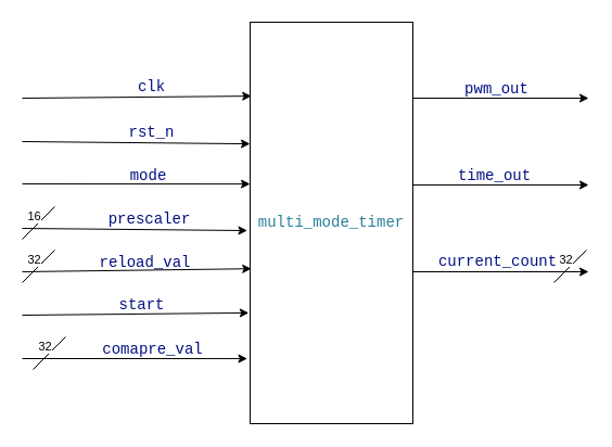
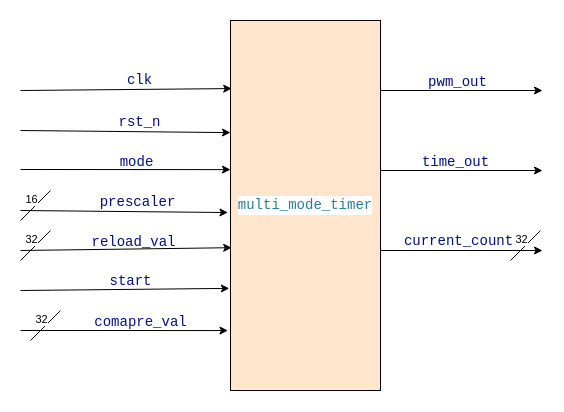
  <mxCell id="0" />
  <mxCell id="1" parent="0" />
- <mxCell id="2" value="&lt;div style=&quot;color: rgb(59, 59, 59); background-color: rgb(255, 255, 255); font-family: Consolas, &amp;quot;Courier New&amp;quot;, monospace; font-size: 14px; line-height: 19px; white-space: pre;&quot;&gt;&lt;span style=&quot;color: #267f99;&quot;&gt;multi_mode_timer&lt;/span&gt;&lt;/div&gt;" style="rounded=0;whiteSpace=wrap;html=1;" vertex="1" parent="1"><mxGeometry x="230" y="20" width="150" height="370" as="geometry" /></mxCell>
+ <mxCell id="2" value="&lt;div style=&quot;color: rgb(59, 59, 59); background-color: rgb(255, 255, 255); font-family: Consolas, &amp;quot;Courier New&amp;quot;, monospace; font-size: 14px; line-height: 19px; white-space: pre;&quot;&gt;&lt;span style=&quot;color: #267f99;&quot;&gt;multi_mode_timer&lt;/span&gt;&lt;/div&gt;" style="rounded=0;whiteSpace=wrap;html=1;fillColor=#ffe6cc;" vertex="1" parent="1"><mxGeometry x="230" y="20" width="150" height="370" as="geometry" /></mxCell>
  <mxCell id="3" value="" style="endArrow=classic;html=1;rounded=0;entryX=0.008;entryY=0.184;entryDx=0;entryDy=0;entryPerimeter=0;" edge="1" parent="1" target="2"><mxGeometry width="50" height="50" relative="1" as="geometry"><mxPoint x="20" y="90" as="sourcePoint" /><mxPoint x="60" y="170" as="targetPoint" /></mxGeometry></mxCell>
  <mxCell id="4" value="&lt;span style=&quot;font-family: Consolas, &amp;quot;Courier New&amp;quot;, monospace; font-size: 14px; text-align: left; white-space-collapse: preserve; color: rgb(0, 16, 128);&quot;&gt;clk&lt;/span&gt;" style="edgeLabel;html=1;align=center;verticalAlign=middle;resizable=0;points=[];labelBackgroundColor=none;" vertex="1" connectable="0" parent="3"><mxGeometry x="0.128" y="1" relative="1" as="geometry"><mxPoint y="-8" as="offset" /></mxGeometry></mxCell>
  <mxCell id="5" value="" style="endArrow=classic;html=1;rounded=0;entryX=0;entryY=0.303;entryDx=0;entryDy=0;entryPerimeter=0;" edge="1" parent="1" target="2"><mxGeometry width="50" height="50" relative="1" as="geometry"><mxPoint x="20" y="130" as="sourcePoint" /><mxPoint x="60" y="170" as="targetPoint" /></mxGeometry></mxCell>
  <mxCell id="6" value="&lt;div style=&quot;text-align: left;&quot;&gt;&lt;span style=&quot;font-size: 14px; white-space-collapse: preserve;&quot;&gt;&lt;font color=&quot;#001080&quot; face=&quot;Consolas, Courier New, monospace&quot;&gt;rst_n&lt;/font&gt;&lt;/span&gt;&lt;/div&gt;" style="edgeLabel;html=1;align=center;verticalAlign=middle;resizable=0;points=[];labelBackgroundColor=none;" vertex="1" connectable="0" parent="5"><mxGeometry x="0.134" y="-2" relative="1" as="geometry"><mxPoint y="-13" as="offset" /></mxGeometry></mxCell>
  <mxCell id="7" value="" style="endArrow=classic;html=1;rounded=0;entryX=0;entryY=0.403;entryDx=0;entryDy=0;entryPerimeter=0;" edge="1" parent="1" target="2"><mxGeometry width="50" height="50" relative="1" as="geometry"><mxPoint x="20" y="169" as="sourcePoint" /><mxPoint x="60" y="170" as="targetPoint" /></mxGeometry></mxCell>
  <mxCell id="8" value="&lt;div style=&quot;text-align: left;&quot;&gt;&lt;span style=&quot;font-size: 14px; white-space-collapse: preserve;&quot;&gt;&lt;font color=&quot;#001080&quot; face=&quot;Consolas, Courier New, monospace&quot;&gt;mode&lt;/font&gt;&lt;/span&gt;&lt;/div&gt;" style="edgeLabel;html=1;align=center;verticalAlign=middle;resizable=0;points=[];labelBackgroundColor=none;" vertex="1" connectable="0" parent="7"><mxGeometry x="0.105" y="-2" relative="1" as="geometry"><mxPoint y="-11" as="offset" /></mxGeometry></mxCell>
  <mxCell id="9" value="" style="endArrow=classic;html=1;rounded=0;entryX=-0.017;entryY=0.519;entryDx=0;entryDy=0;entryPerimeter=0;" edge="1" parent="1" target="2"><mxGeometry width="50" height="50" relative="1" as="geometry"><mxPoint x="20" y="210" as="sourcePoint" /><mxPoint x="60" y="170" as="targetPoint" /></mxGeometry></mxCell>
  <mxCell id="10" value="&lt;div style=&quot;text-align: left;&quot;&gt;&lt;span style=&quot;background-color: light-dark(#ffffff, var(--ge-dark-color, #121212)); font-size: 14px; white-space-collapse: preserve;&quot;&gt;&lt;font face=&quot;Consolas, Courier New, monospace&quot; color=&quot;#001080&quot;&gt;prescaler&lt;/font&gt;&lt;/span&gt;&lt;/div&gt;" style="edgeLabel;html=1;align=center;verticalAlign=middle;resizable=0;points=[];" vertex="1" connectable="0" parent="9"><mxGeometry x="0.116" y="1" relative="1" as="geometry"><mxPoint y="-10" as="offset" /></mxGeometry></mxCell>
  <mxCell id="11" value="" style="endArrow=classic;html=1;rounded=0;entryX=0.008;entryY=0.614;entryDx=0;entryDy=0;entryPerimeter=0;" edge="1" parent="1" target="2"><mxGeometry width="50" height="50" relative="1" as="geometry"><mxPoint x="20" y="250" as="sourcePoint" /><mxPoint x="60" y="300" as="targetPoint" /></mxGeometry></mxCell>
  <mxCell id="12" value="&lt;div style=&quot;text-align: left;&quot;&gt;&lt;span style=&quot;font-size: 14px; white-space-collapse: preserve;&quot;&gt;&lt;font color=&quot;#001080&quot; face=&quot;Consolas, Courier New, monospace&quot;&gt;reload_val&lt;/font&gt;&lt;/span&gt;&lt;/div&gt;" style="edgeLabel;html=1;align=center;verticalAlign=middle;resizable=0;points=[];labelBackgroundColor=none;" vertex="1" connectable="0" parent="11"><mxGeometry x="0.071" relative="1" as="geometry"><mxPoint y="-8" as="offset" /></mxGeometry></mxCell>
  <mxCell id="13" value="" style="endArrow=classic;html=1;rounded=0;entryX=-0.008;entryY=0.724;entryDx=0;entryDy=0;entryPerimeter=0;" edge="1" parent="1" target="2"><mxGeometry width="50" height="50" relative="1" as="geometry"><mxPoint x="20" y="290" as="sourcePoint" /><mxPoint x="60" y="300" as="targetPoint" /></mxGeometry></mxCell>
  <mxCell id="14" value="&lt;div style=&quot;text-align: left;&quot;&gt;&lt;span style=&quot;font-size: 14px; white-space-collapse: preserve;&quot;&gt;&lt;font color=&quot;#001080&quot; face=&quot;Consolas, Courier New, monospace&quot;&gt;start&lt;/font&gt;&lt;/span&gt;&lt;/div&gt;" style="edgeLabel;html=1;align=center;verticalAlign=middle;resizable=0;points=[];labelBackgroundColor=none;" vertex="1" connectable="0" parent="13"><mxGeometry x="0.1" relative="1" as="geometry"><mxPoint x="-5" y="-9" as="offset" /></mxGeometry></mxCell>
  <mxCell id="15" value="" style="endArrow=classic;html=1;rounded=0;entryX=-0.017;entryY=0.838;entryDx=0;entryDy=0;entryPerimeter=0;" edge="1" parent="1" target="2"><mxGeometry width="50" height="50" relative="1" as="geometry"><mxPoint x="20" y="330" as="sourcePoint" /><mxPoint x="60" y="300" as="targetPoint" /></mxGeometry></mxCell>
  <mxCell id="16" value="&lt;div style=&quot;text-align: left;&quot;&gt;&lt;span style=&quot;font-size: 14px; white-space-collapse: preserve;&quot;&gt;&lt;font color=&quot;#001080&quot; face=&quot;Consolas, Courier New, monospace&quot;&gt;comapre_val&lt;/font&gt;&lt;/span&gt;&lt;/div&gt;" style="edgeLabel;html=1;align=center;verticalAlign=middle;resizable=0;points=[];labelBackgroundColor=none;" vertex="1" connectable="0" parent="15"><mxGeometry x="0.068" y="-2" relative="1" as="geometry"><mxPoint x="9" y="-12" as="offset" /></mxGeometry></mxCell>
  <mxCell id="17" value="" style="endArrow=classic;html=1;rounded=0;" edge="1" parent="1"><mxGeometry width="50" height="50" relative="1" as="geometry"><mxPoint x="380" y="90" as="sourcePoint" /><mxPoint x="542" y="90" as="targetPoint" /></mxGeometry></mxCell>
  <mxCell id="18" value="&lt;div style=&quot;text-align: left;&quot;&gt;&lt;span style=&quot;font-size: 14px; white-space-collapse: preserve;&quot;&gt;&lt;font color=&quot;#001080&quot; face=&quot;Consolas, Courier New, monospace&quot;&gt;pwm_out&lt;/font&gt;&lt;/span&gt;&lt;/div&gt;" style="edgeLabel;html=1;align=center;verticalAlign=middle;resizable=0;points=[];labelBackgroundColor=none;" vertex="1" connectable="0" parent="17"><mxGeometry x="-0.062" y="1" relative="1" as="geometry"><mxPoint y="-9" as="offset" /></mxGeometry></mxCell>
  <mxCell id="19" value="" style="endArrow=classic;html=1;rounded=0;" edge="1" parent="1"><mxGeometry width="50" height="50" relative="1" as="geometry"><mxPoint x="380" y="170" as="sourcePoint" /><mxPoint x="542" y="170" as="targetPoint" /></mxGeometry></mxCell>
  <mxCell id="20" value="&lt;div style=&quot;text-align: left;&quot;&gt;&lt;span style=&quot;font-size: 14px; white-space-collapse: preserve;&quot;&gt;&lt;font color=&quot;#001080&quot; face=&quot;Consolas, Courier New, monospace&quot;&gt;time_out&lt;/font&gt;&lt;/span&gt;&lt;/div&gt;" style="edgeLabel;html=1;align=center;verticalAlign=middle;resizable=0;points=[];labelBackgroundColor=none;" vertex="1" connectable="0" parent="19"><mxGeometry x="-0.083" y="4" relative="1" as="geometry"><mxPoint y="-6" as="offset" /></mxGeometry></mxCell>
  <mxCell id="21" value="" style="endArrow=classic;html=1;rounded=0;" edge="1" parent="1"><mxGeometry width="50" height="50" relative="1" as="geometry"><mxPoint x="380" y="250" as="sourcePoint" /><mxPoint x="542" y="250" as="targetPoint" /></mxGeometry></mxCell>
  <mxCell id="22" value="&lt;span style=&quot;color: rgb(0, 16, 128); font-family: Consolas, &amp;quot;Courier New&amp;quot;, monospace; font-size: 14px; text-align: left; white-space-collapse: preserve;&quot;&gt;current_count&lt;/span&gt;" style="edgeLabel;html=1;align=center;verticalAlign=middle;resizable=0;points=[];labelBackgroundColor=none;" vertex="1" connectable="0" parent="21"><mxGeometry x="-0.115" y="1" relative="1" as="geometry"><mxPoint x="5" y="-9" as="offset" /></mxGeometry></mxCell>
  <mxCell id="23" value="" style="endArrow=none;html=1;rounded=0;" edge="1" parent="1"><mxGeometry width="50" height="50" relative="1" as="geometry"><mxPoint x="20" y="220" as="sourcePoint" /><mxPoint x="50" y="190" as="targetPoint" /></mxGeometry></mxCell>
  <mxCell id="24" value="16" style="edgeLabel;html=1;align=center;verticalAlign=middle;resizable=0;points=[];" vertex="1" connectable="0" parent="23"><mxGeometry x="0.364" y="2" relative="1" as="geometry"><mxPoint x="-9" as="offset" /></mxGeometry></mxCell>
  <mxCell id="25" value="" style="endArrow=none;html=1;rounded=0;" edge="1" parent="1"><mxGeometry width="50" height="50" relative="1" as="geometry"><mxPoint x="20" y="260" as="sourcePoint" /><mxPoint x="50" y="230" as="targetPoint" /></mxGeometry></mxCell>
  <mxCell id="26" value="32" style="edgeLabel;html=1;align=center;verticalAlign=middle;resizable=0;points=[];" vertex="1" connectable="0" parent="25"><mxGeometry x="0.364" y="2" relative="1" as="geometry"><mxPoint x="-9" as="offset" /></mxGeometry></mxCell>
  <mxCell id="27" value="" style="endArrow=none;html=1;rounded=0;" edge="1" parent="1"><mxGeometry width="50" height="50" relative="1" as="geometry"><mxPoint x="30" y="340" as="sourcePoint" /><mxPoint x="60" y="310" as="targetPoint" /></mxGeometry></mxCell>
  <mxCell id="28" value="32" style="edgeLabel;html=1;align=center;verticalAlign=middle;resizable=0;points=[];" vertex="1" connectable="0" parent="27"><mxGeometry x="0.364" y="2" relative="1" as="geometry"><mxPoint x="-9" as="offset" /></mxGeometry></mxCell>
  <mxCell id="29" value="" style="endArrow=none;html=1;rounded=0;" edge="1" parent="1"><mxGeometry width="50" height="50" relative="1" as="geometry"><mxPoint x="510" y="260" as="sourcePoint" /><mxPoint x="540" y="230" as="targetPoint" /></mxGeometry></mxCell>
  <mxCell id="30" value="32" style="edgeLabel;html=1;align=center;verticalAlign=middle;resizable=0;points=[];" vertex="1" connectable="0" parent="29"><mxGeometry x="0.364" y="2" relative="1" as="geometry"><mxPoint x="-9" as="offset" /></mxGeometry></mxCell>
